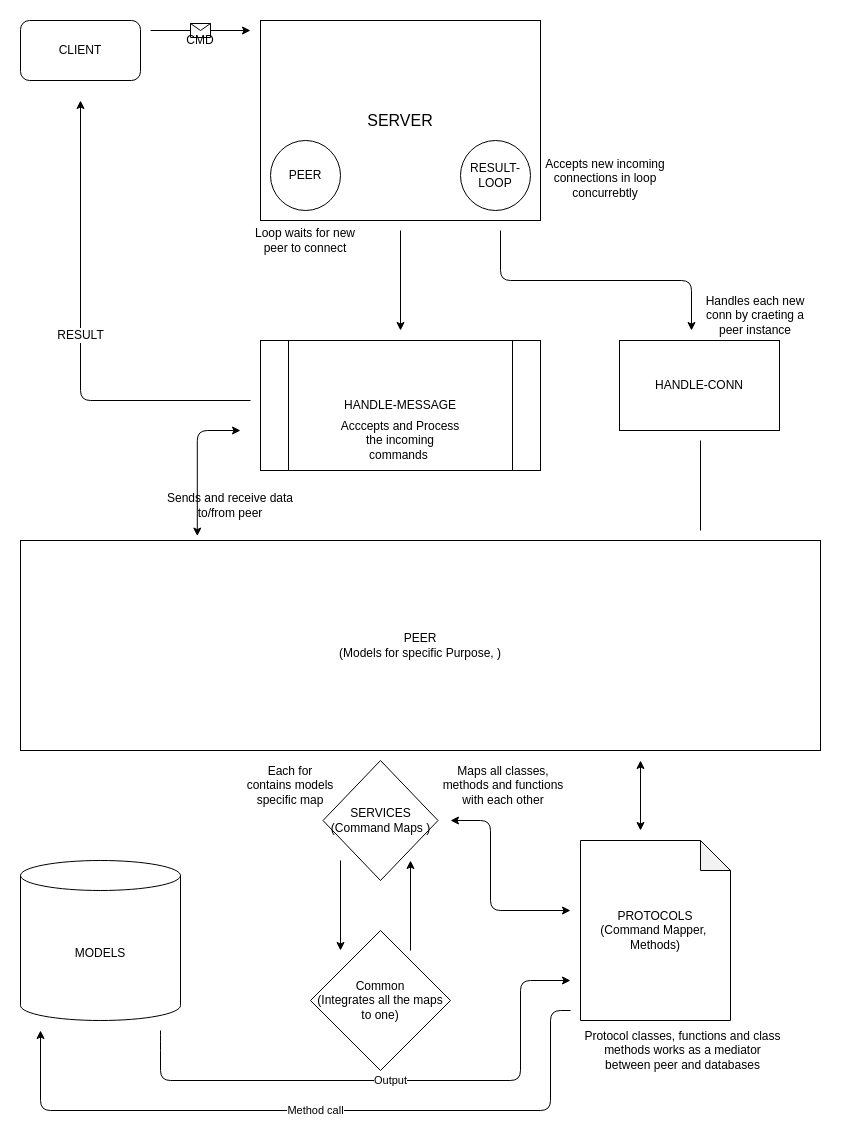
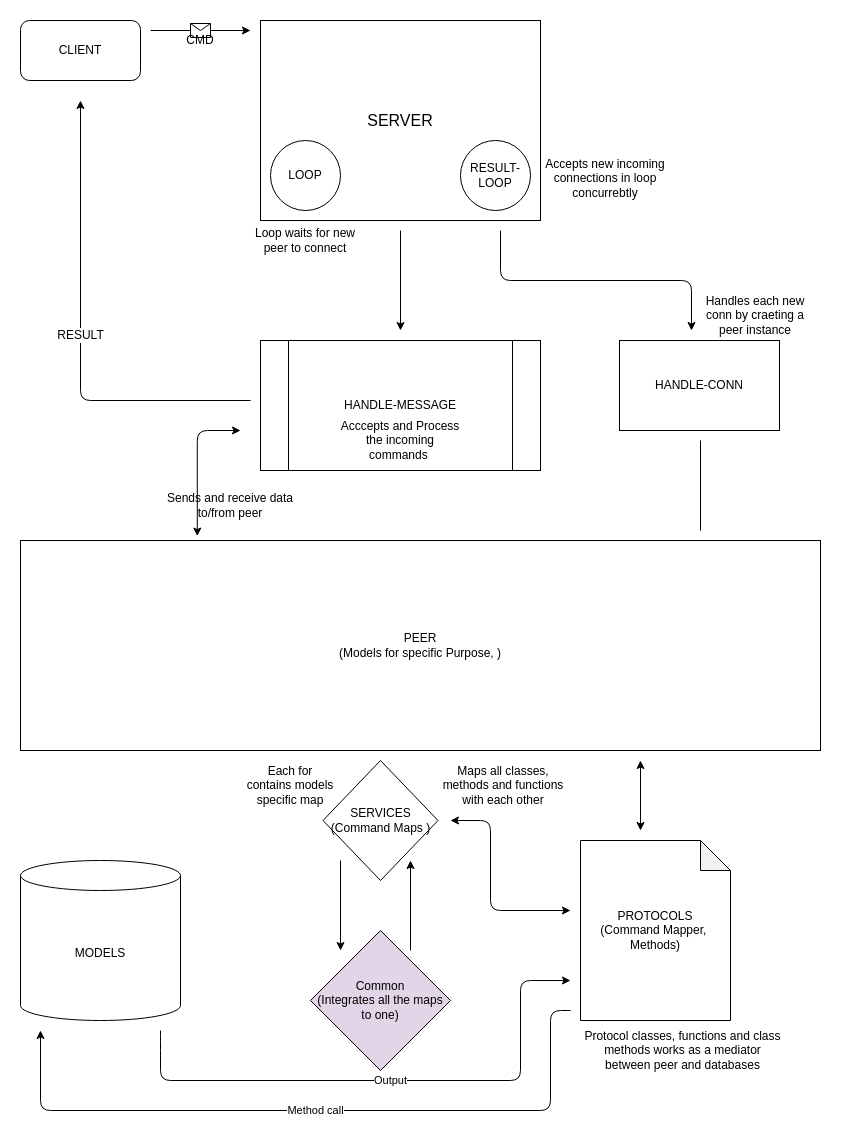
  <mxCell id="0" />
  <mxCell id="1" parent="0" />
  <mxCell id="2" value="CLIENT" style="rounded=1;whiteSpace=wrap;html=1;" parent="1" vertex="1"><mxGeometry x="20" y="20" width="120" height="60" as="geometry" /></mxCell>
  <mxCell id="3" value="SERVER" style="rounded=0;whiteSpace=wrap;html=1;fontSize=16;" parent="1" vertex="1"><mxGeometry x="260" y="20" width="280" height="200" as="geometry" /></mxCell>
  <mxCell id="4" value="RESULT-LOOP" style="ellipse;whiteSpace=wrap;html=1;aspect=fixed;fontSize=12;" parent="1" vertex="1"><mxGeometry x="460" y="140" width="70" height="70" as="geometry" /></mxCell>
- <mxCell id="5" value="PEER" style="ellipse;whiteSpace=wrap;html=1;aspect=fixed;fontSize=12;" parent="1" vertex="1"><mxGeometry x="270" y="140" width="70" height="70" as="geometry" /></mxCell>
+ <mxCell id="5" value="LOOP" style="ellipse;whiteSpace=wrap;html=1;aspect=fixed;fontSize=12;" parent="1" vertex="1"><mxGeometry x="270" y="140" width="70" height="70" as="geometry" /></mxCell>
  <mxCell id="6" value="PEER&lt;br&gt;(Models for specific Purpose, )" style="rounded=0;whiteSpace=wrap;html=1;fontSize=12;" parent="1" vertex="1"><mxGeometry x="20" y="540" width="800" height="210" as="geometry" /></mxCell>
  <mxCell id="7" value="HANDLE-MESSAGE" style="shape=process;whiteSpace=wrap;html=1;backgroundOutline=1;fontSize=12;verticalAlign=middle;labelPosition=center;verticalLabelPosition=middle;align=center;" parent="1" vertex="1"><mxGeometry x="260" y="340" width="280" height="130" as="geometry" /></mxCell>
  <mxCell id="8" value="MODELS" style="shape=cylinder3;whiteSpace=wrap;html=1;boundedLbl=1;backgroundOutline=1;size=15;fontSize=12;" parent="1" vertex="1"><mxGeometry x="20" y="860" width="160" height="160" as="geometry" /></mxCell>
  <mxCell id="9" value="PROTOCOLS&lt;br&gt;(Command Mapper,&amp;nbsp; Methods)" style="shape=note;whiteSpace=wrap;html=1;backgroundOutline=1;darkOpacity=0.05;fontSize=12;" parent="1" vertex="1"><mxGeometry x="580" y="840" width="150" height="180" as="geometry" /></mxCell>
  <mxCell id="10" value="SERVICES&lt;br&gt;(Command Maps )" style="rhombus;whiteSpace=wrap;html=1;fontSize=12;" parent="1" vertex="1"><mxGeometry x="322.5" y="760" width="115" height="120" as="geometry" /></mxCell>
- <mxCell id="11" value="Common&lt;br&gt;(Integrates all the maps to one)" style="rhombus;whiteSpace=wrap;html=1;fontSize=12;" parent="1" vertex="1"><mxGeometry x="310" y="930" width="140" height="140" as="geometry" /></mxCell>
+ <mxCell id="11" value="Common&lt;br&gt;(Integrates all the maps to one)" style="rhombus;whiteSpace=wrap;html=1;fontSize=12;fillColor=#e1d5e7;" parent="1" vertex="1"><mxGeometry x="310" y="930" width="140" height="140" as="geometry" /></mxCell>
  <mxCell id="12" value="" style="endArrow=classic;html=1;fontSize=12;" parent="1" edge="1"><mxGeometry relative="1" as="geometry"><mxPoint x="150" y="30" as="sourcePoint" /><mxPoint x="250" y="30" as="targetPoint" /></mxGeometry></mxCell>
  <mxCell id="13" value="" style="shape=message;html=1;outlineConnect=0;fontSize=12;" parent="12" vertex="1"><mxGeometry width="20" height="14" relative="1" as="geometry"><mxPoint x="-10" y="-7" as="offset" /></mxGeometry></mxCell>
  <mxCell id="14" value="CMD" style="text;html=1;strokeColor=none;fillColor=none;align=center;verticalAlign=middle;whiteSpace=wrap;rounded=0;fontSize=12;" parent="1" vertex="1"><mxGeometry x="170" y="25" width="60" height="30" as="geometry" /></mxCell>
  <mxCell id="15" value="Loop waits for new peer to connect" style="text;html=1;strokeColor=none;fillColor=none;align=center;verticalAlign=middle;whiteSpace=wrap;rounded=0;fontSize=12;" parent="1" vertex="1"><mxGeometry x="250" y="200" width="110" height="80" as="geometry" /></mxCell>
  <mxCell id="16" value="Accepts new incoming connections in loop concurrebtly" style="text;html=1;strokeColor=none;fillColor=none;align=center;verticalAlign=middle;whiteSpace=wrap;rounded=0;fontSize=12;" parent="1" vertex="1"><mxGeometry x="540" y="145" width="130" height="65" as="geometry" /></mxCell>
  <mxCell id="17" value="" style="endArrow=classic;html=1;fontSize=12;" parent="1" edge="1"><mxGeometry width="50" height="50" relative="1" as="geometry"><mxPoint x="400" y="230" as="sourcePoint" /><mxPoint x="400" y="330" as="targetPoint" /></mxGeometry></mxCell>
  <mxCell id="18" value="Acccepts and Process the incoming commands&amp;nbsp;" style="text;html=1;strokeColor=none;fillColor=none;align=center;verticalAlign=middle;whiteSpace=wrap;rounded=0;fontSize=12;" parent="1" vertex="1"><mxGeometry x="335" y="400" width="130" height="80" as="geometry" /></mxCell>
  <mxCell id="19" value="RESULT" style="endArrow=classic;html=1;fontSize=12;fontStyle=0;edgeStyle=orthogonalEdgeStyle;" parent="1" edge="1"><mxGeometry relative="1" as="geometry"><mxPoint x="250" y="400" as="sourcePoint" /><mxPoint x="80" y="100" as="targetPoint" /><Array as="points"><mxPoint x="80" y="400" /></Array></mxGeometry></mxCell>
  <mxCell id="20" value="HANDLE-CONN" style="rounded=0;whiteSpace=wrap;html=1;fontSize=12;" parent="1" vertex="1"><mxGeometry x="619" y="340" width="160" height="90" as="geometry" /></mxCell>
  <mxCell id="21" value="Handles each new conn by craeting a peer instance" style="text;html=1;strokeColor=none;fillColor=none;align=center;verticalAlign=middle;whiteSpace=wrap;rounded=0;" parent="1" vertex="1"><mxGeometry x="700" y="300" width="110" height="30" as="geometry" /></mxCell>
  <mxCell id="22" value="" style="endArrow=classic;html=1;edgeStyle=orthogonalEdgeStyle;" parent="1" edge="1"><mxGeometry width="50" height="50" relative="1" as="geometry"><mxPoint x="500" y="230" as="sourcePoint" /><mxPoint x="691" y="330" as="targetPoint" /><Array as="points"><mxPoint x="500" y="280" /><mxPoint x="691" y="280" /></Array></mxGeometry></mxCell>
  <mxCell id="23" value="" style="endArrow=none;html=1;" parent="1" edge="1"><mxGeometry width="50" height="50" relative="1" as="geometry"><mxPoint x="700" y="530" as="sourcePoint" /><mxPoint x="700" y="440" as="targetPoint" /></mxGeometry></mxCell>
  <mxCell id="24" value="" style="endArrow=classic;startArrow=classic;html=1;" parent="1" edge="1"><mxGeometry width="50" height="50" relative="1" as="geometry"><mxPoint x="640" y="830" as="sourcePoint" /><mxPoint x="640" y="760" as="targetPoint" /></mxGeometry></mxCell>
  <mxCell id="25" value="Protocol classes, functions and class methods works as a mediator between peer and databases" style="text;html=1;strokeColor=none;fillColor=none;align=center;verticalAlign=middle;whiteSpace=wrap;rounded=0;" parent="1" vertex="1"><mxGeometry x="580" y="1000" width="205" height="100" as="geometry" /></mxCell>
  <mxCell id="26" value="" style="endArrow=classic;html=1;" parent="1" edge="1"><mxGeometry width="50" height="50" relative="1" as="geometry"><mxPoint x="410" y="950" as="sourcePoint" /><mxPoint x="410" y="860" as="targetPoint" /></mxGeometry></mxCell>
  <mxCell id="27" value="" style="endArrow=classic;html=1;" parent="1" edge="1"><mxGeometry width="50" height="50" relative="1" as="geometry"><mxPoint x="340" y="860" as="sourcePoint" /><mxPoint x="340" y="950" as="targetPoint" /></mxGeometry></mxCell>
  <mxCell id="28" value="Each for contains models specific map" style="text;html=1;strokeColor=none;fillColor=none;align=center;verticalAlign=middle;whiteSpace=wrap;rounded=0;" parent="1" vertex="1"><mxGeometry x="245" y="760" width="90" height="50" as="geometry" /></mxCell>
  <mxCell id="29" value="" style="endArrow=classic;startArrow=classic;html=1;edgeStyle=orthogonalEdgeStyle;" parent="1" edge="1"><mxGeometry width="50" height="50" relative="1" as="geometry"><mxPoint x="450" y="820" as="sourcePoint" /><mxPoint x="570" y="910" as="targetPoint" /><Array as="points"><mxPoint x="450" y="820" /><mxPoint x="490" y="820" /><mxPoint x="490" y="910" /><mxPoint x="570" y="910" /></Array></mxGeometry></mxCell>
  <mxCell id="30" value="Maps all classes, methods and functions with each other" style="text;html=1;strokeColor=none;fillColor=none;align=center;verticalAlign=middle;whiteSpace=wrap;rounded=0;" parent="1" vertex="1"><mxGeometry x="437.5" y="770" width="130" height="30" as="geometry" /></mxCell>
  <mxCell id="31" value="Output" style="endArrow=classic;html=1;edgeStyle=orthogonalEdgeStyle;" parent="1" edge="1"><mxGeometry relative="1" as="geometry"><mxPoint x="160" y="1030" as="sourcePoint" /><mxPoint x="570" y="980" as="targetPoint" /><Array as="points"><mxPoint x="160" y="1040" /><mxPoint x="160" y="1080" /><mxPoint x="520" y="1080" /><mxPoint x="520" y="980" /></Array></mxGeometry></mxCell>
  <mxCell id="32" value="Method call" style="endArrow=classic;html=1;edgeStyle=orthogonalEdgeStyle;" parent="1" edge="1"><mxGeometry relative="1" as="geometry"><mxPoint x="570" y="1010" as="sourcePoint" /><mxPoint x="40" y="1030" as="targetPoint" /><Array as="points"><mxPoint x="550" y="1110" /><mxPoint x="40" y="1110" /></Array></mxGeometry></mxCell>
  <mxCell id="33" value="" style="endArrow=classic;startArrow=classic;html=1;edgeStyle=orthogonalEdgeStyle;exitX=0.221;exitY=-0.021;exitDx=0;exitDy=0;exitPerimeter=0;" parent="1" source="6" edge="1"><mxGeometry width="50" height="50" relative="1" as="geometry"><mxPoint x="180" y="530" as="sourcePoint" /><mxPoint x="240" y="430" as="targetPoint" /><Array as="points"><mxPoint x="197" y="430" /></Array></mxGeometry></mxCell>
  <mxCell id="34" value="Sends and receive data to/from peer" style="text;html=1;strokeColor=none;fillColor=none;align=center;verticalAlign=middle;whiteSpace=wrap;rounded=0;" parent="1" vertex="1"><mxGeometry x="165" y="490" width="130" height="30" as="geometry" /></mxCell>
